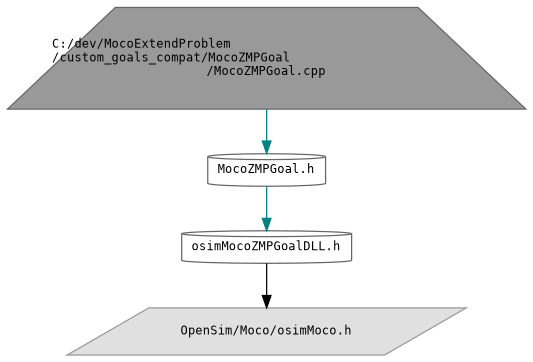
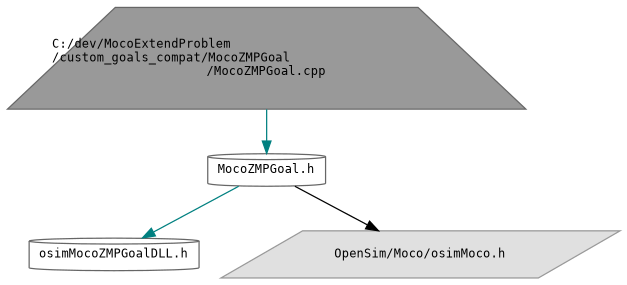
  digraph {
    fontname="DejaVu Sans Mono"
    node [color=grey40 fillcolor=white fontname="DejaVu Sans Mono" fontsize=10 shape=cylinder style=filled]
    edge [color=teal fontname="DejaVu Sans Mono" fontsize=10 labelfontname=Helvetica labelfontsize=10 style=solid]
    n1 [color=gray40 fillcolor=grey60 fontcolor=black height=0.2 label="C:/dev/MocoExtendProblem\l/custom_goals_compat/MocoZMPGoal\l/MocoZMPGoal.cpp" shape=trapezium width=0.4]
    n2 [height=0.2 label="MocoZMPGoal.h" width=0.4]
    n3 [height=0.2 label="osimMocoZMPGoalDLL.h" width=0.4]
    n4 [color=grey60 fillcolor="#E0E0E0" height=0.2 label="OpenSim/Moco/osimMoco.h" shape=parallelogram width=0.4]
    n1 -> n2
    n2 -> n3
-   n3 -> n4 [color=black]
+   n2 -> n4 [color=black]
  }
